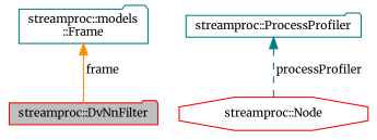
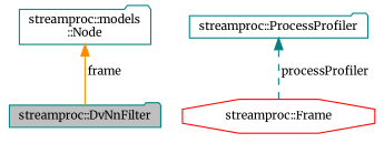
  digraph {
    fontname=Merriweather
    node [color=red fillcolor=white fontname=Merriweather fontsize=10 shape=folder style=filled]
    edge [dir=back fontname=Merriweather fontsize=10 labelfontname=Helvetica labelfontsize=10]
-   n1 [fillcolor=grey75 fontcolor=black height=0.2 label="streamproc::DvNnFilter" width=0.4]
-   n2 [height=0.2 label="streamproc::Node" shape=octagon width=0.4]
+   n1 [color=teal fillcolor=grey75 fontcolor=black height=0.2 label="streamproc::DvNnFilter" width=0.4]
+   n2 [height=0.2 label="streamproc::Frame" shape=octagon width=0.4]
    n3 [color=teal height=0.2 label="streamproc::ProcessProfiler" width=0.4]
-   n4 [color=teal height=0.2 label="streamproc::models\l::Frame" width=0.4]
+   n4 [color=teal height=0.2 label="streamproc::models\l::Node" width=0.4]
    n3 -> n2 [color=teal label=" processProfiler" style=dashed]
    n4 -> n1 [color=darkorange label=" frame" style=solid]
  }
